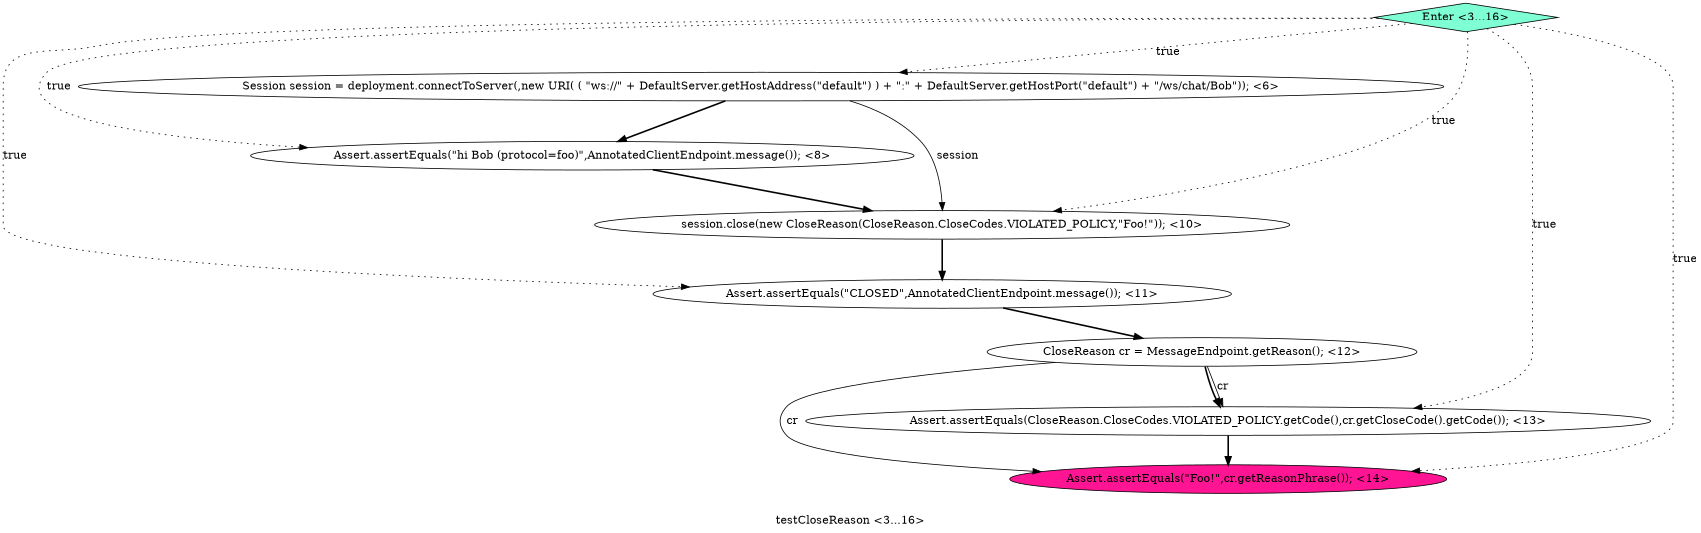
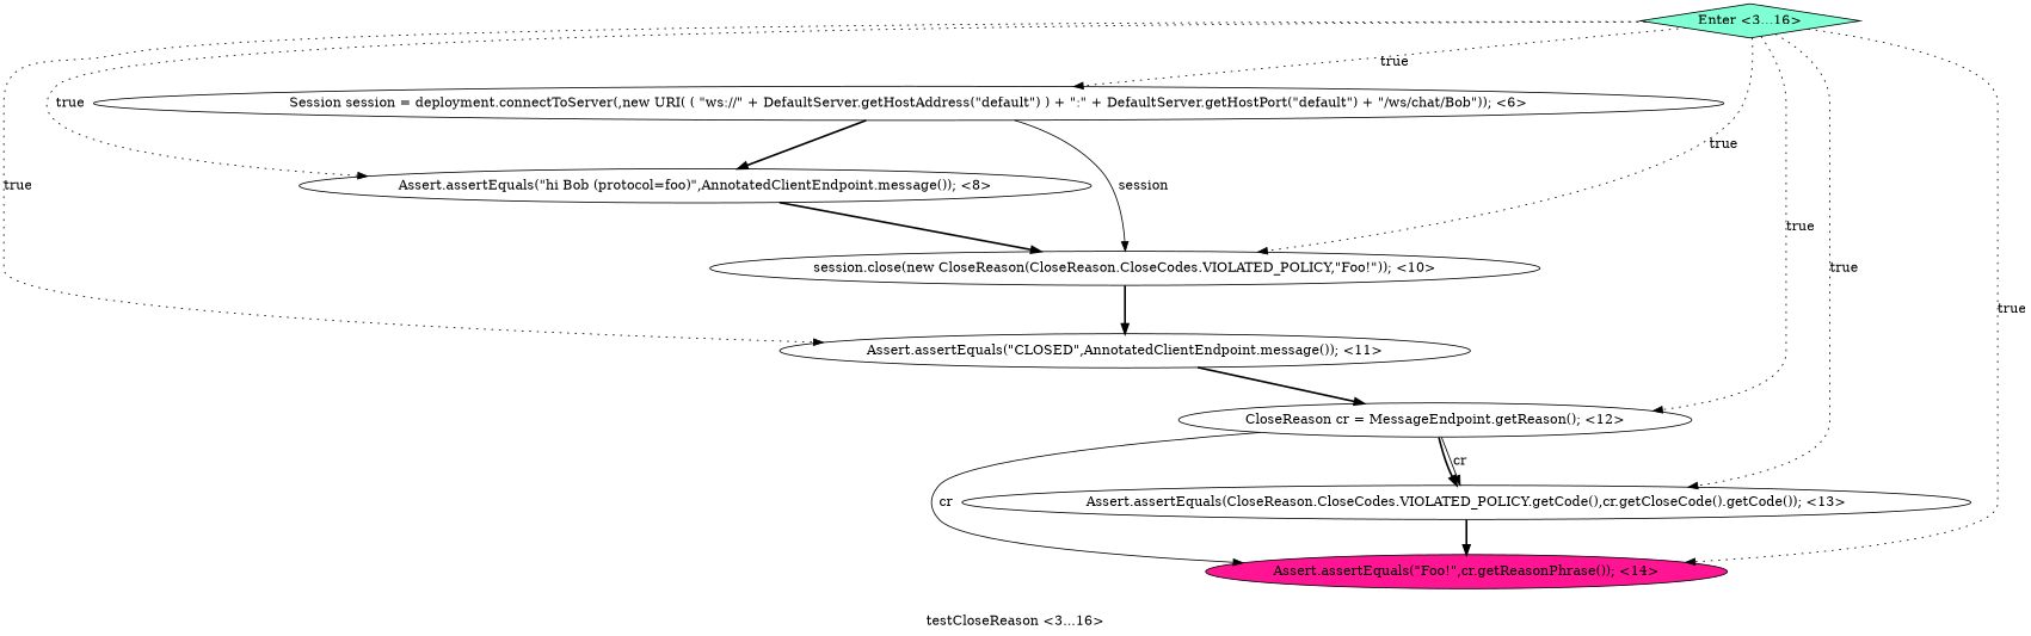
  digraph {
    label="testCloseReason <3...16>"
    node [fillcolor=white shape=ellipse style=filled]
    edge [style=dotted]
    n1 [label="Assert.assertEquals(\"hi Bob (protocol=foo)\",AnnotatedClientEndpoint.message()); <8>"]
    n2 [label="session.close(new CloseReason(CloseReason.CloseCodes.VIOLATED_POLICY,\"Foo!\")); <10>"]
    n3 [label="Assert.assertEquals(\"CLOSED\",AnnotatedClientEndpoint.message()); <11>"]
    n4 [label="Assert.assertEquals(CloseReason.CloseCodes.VIOLATED_POLICY.getCode(),cr.getCloseCode().getCode()); <13>"]
    n5 [fillcolor=deeppink label="Assert.assertEquals(\"Foo!\",cr.getReasonPhrase()); <14>"]
    n6 [label="CloseReason cr = MessageEndpoint.getReason(); <12>"]
    n7 [fillcolor=aquamarine label="Enter <3...16>" shape=diamond]
    n8 [label="Session session = deployment.connectToServer(,new URI( ( \"ws://\" + DefaultServer.getHostAddress(\"default\") ) + \":\" + DefaultServer.getHostPort(\"default\") + \"/ws/chat/Bob\")); <6>"]
    n1 -> n2 [style=bold]
    n2 -> n3 [style=bold]
    n3 -> n6 [style=bold]
    n4 -> n5 [style=bold]
    n6 -> n4 [label=cr style=solid]
    n6 -> n4 [style=bold]
    n6 -> n5 [label=cr style=solid]
    n7 -> n1 [label=true]
    n7 -> n2 [label=true]
    n7 -> n3 [label=true]
    n7 -> n4 [label=true]
    n7 -> n5 [label=true]
+   n7 -> n6 [label=true]
    n7 -> n8 [label=true]
    n8 -> n1 [style=bold]
    n8 -> n2 [label=session style=solid]
  }
